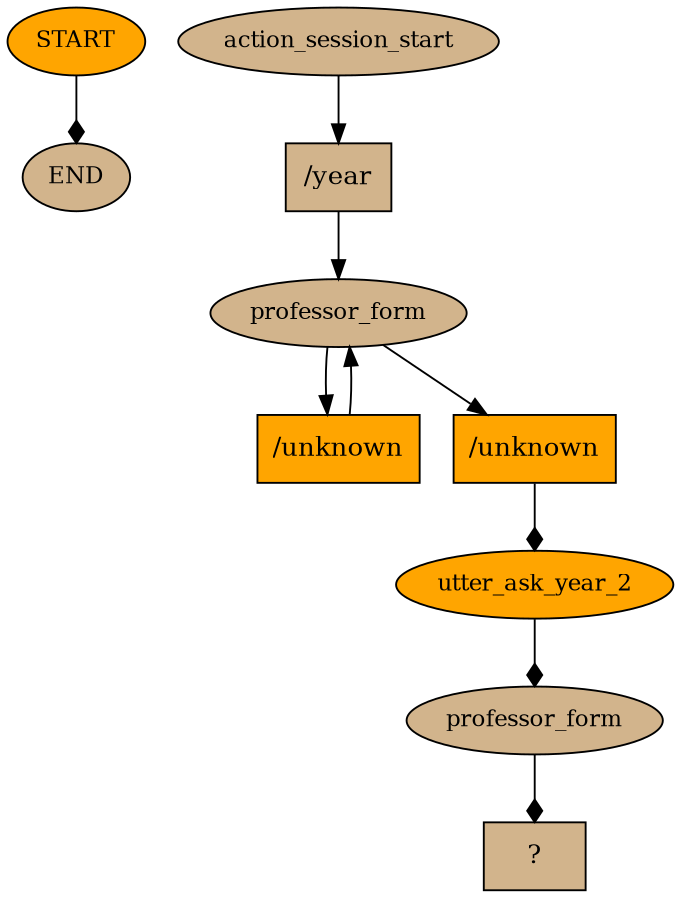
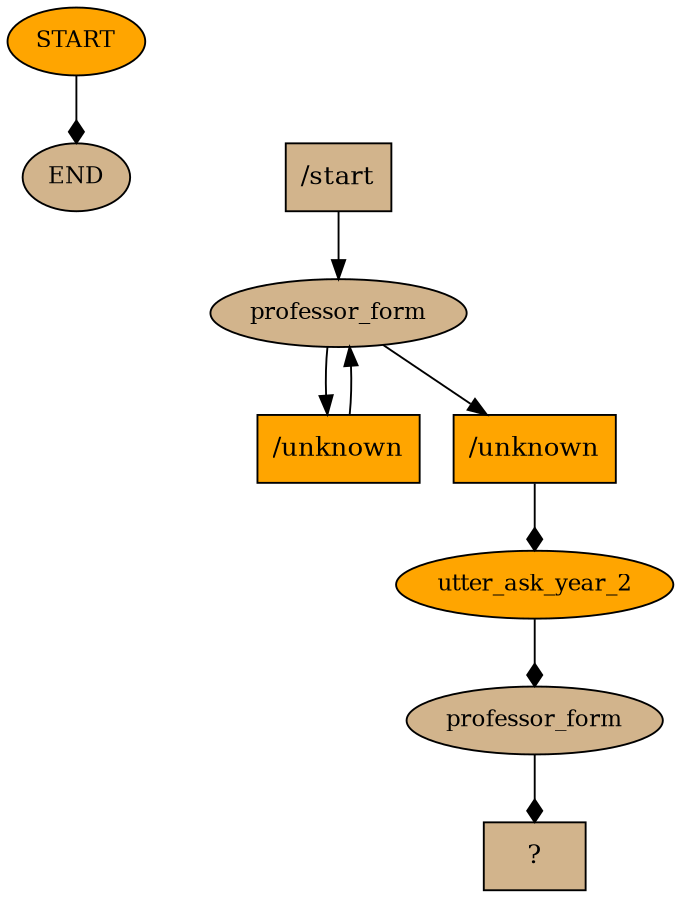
  digraph {
    node [fillcolor=tan fontsize=12 style=filled]
    edge [arrowhead=normal]
    n1 [fillcolor=orange label=START]
    n2 [label=END]
-   n3 [label=action_session_start]
-   n4 [label="/year" shape=rect fontsize=""]
+   n4 [label="/start" shape=rect fontsize=""]
    n5 [label=professor_form]
    n6 [fillcolor=orange label="/unknown" shape=rect fontsize=""]
    n7 [fillcolor=orange label="/unknown" shape=rect fontsize=""]
    n8 [fillcolor=orange label=utter_ask_year_2]
    n9 [label=professor_form]
    n10 [label="  ?  " shape=rect fontsize=""]
    n1 -> n2 [arrowhead=diamond]
-   n3 -> n4
    n4 -> n5
    n5 -> n6
    n5 -> n7
    n6 -> n5
    n7 -> n8 [arrowhead=diamond]
    n8 -> n9 [arrowhead=diamond]
    n9 -> n10 [arrowhead=diamond]
  }
